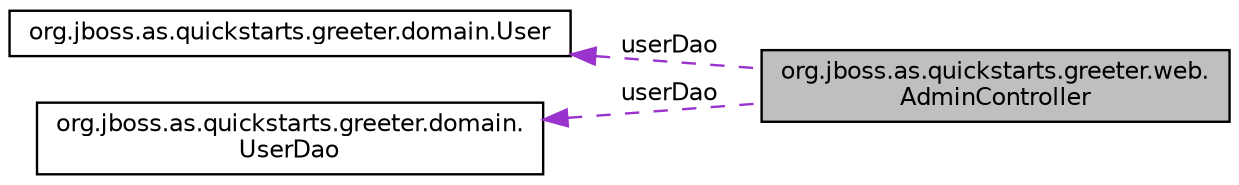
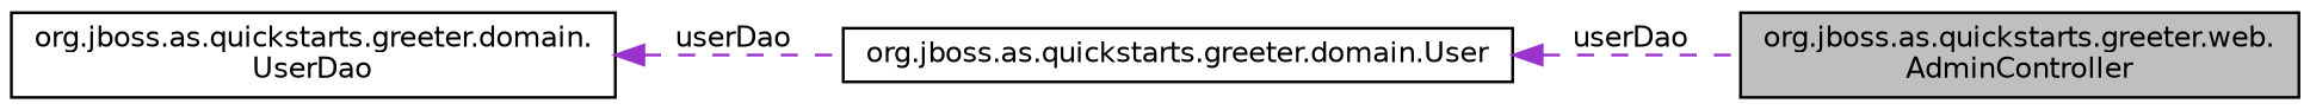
  digraph {
    rankdir=LR
    node [color=black fillcolor=white fontname=Helvetica fontsize=10 shape=record style=filled]
    edge [color=darkorchid3 dir=back fontname=Helvetica fontsize=10 labelfontname=Helvetica labelfontsize=10 style=dashed]
    n1 [fillcolor=grey75 fontcolor=black height=0.2 label="org.jboss.as.quickstarts.greeter.web.\lAdminController" width=0.4]
    n2 [height=0.2 label="org.jboss.as.quickstarts.greeter.domain.User" width=0.4]
    n3 [height=0.2 label="org.jboss.as.quickstarts.greeter.domain.\lUserDao" width=0.4]
    n2 -> n1 [label=" userDao"]
-   n3 -> n1 [label=" userDao"]
+   n3 -> n2 [label=" userDao"]
  }
